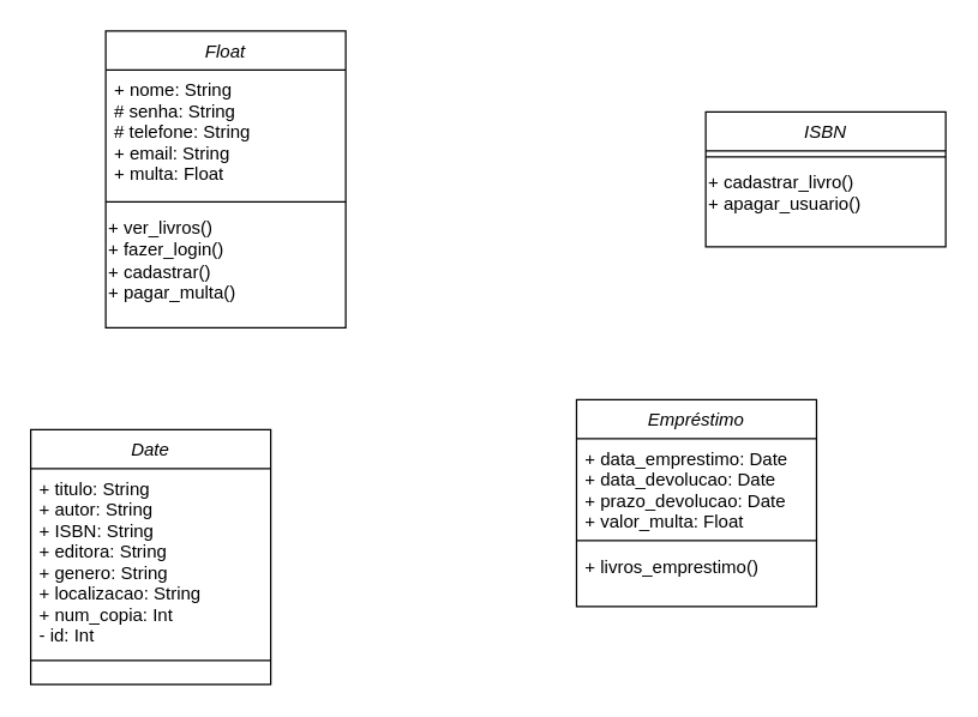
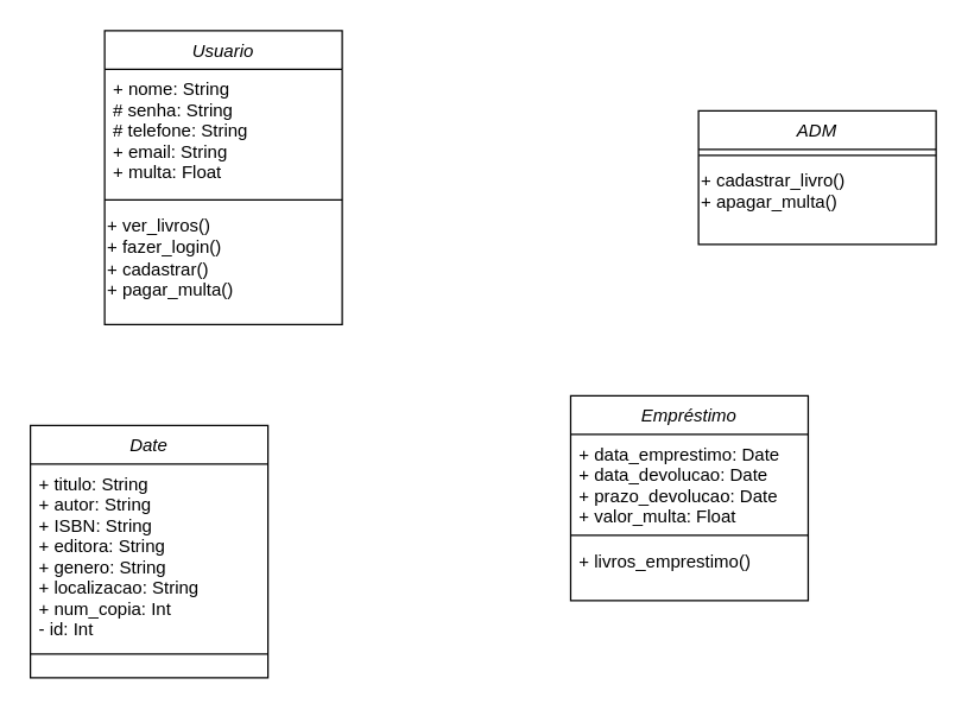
  <mxCell id="0" />
  <mxCell id="1" parent="0" />
- <mxCell id="2" value="Float" style="swimlane;fontStyle=2;align=center;verticalAlign=top;childLayout=stackLayout;horizontal=1;startSize=26;horizontalStack=0;resizeParent=1;resizeLast=0;collapsible=1;marginBottom=0;rounded=0;shadow=0;strokeWidth=1;" parent="1" vertex="1"><mxGeometry x="70" y="20" width="160" height="198" as="geometry"><mxRectangle x="230" y="140" width="160" height="26" as="alternateBounds" /></mxGeometry></mxCell>
+ <mxCell id="2" value="Usuario" style="swimlane;fontStyle=2;align=center;verticalAlign=top;childLayout=stackLayout;horizontal=1;startSize=26;horizontalStack=0;resizeParent=1;resizeLast=0;collapsible=1;marginBottom=0;rounded=0;shadow=0;strokeWidth=1;" parent="1" vertex="1"><mxGeometry x="70" y="20" width="160" height="198" as="geometry"><mxRectangle x="230" y="140" width="160" height="26" as="alternateBounds" /></mxGeometry></mxCell>
  <mxCell id="3" value="+ nome: String&#10;# senha: String&#10;# telefone: String&#10;+ email: String&#10;+ multa: Float" style="text;align=left;verticalAlign=top;spacingLeft=4;spacingRight=4;overflow=hidden;rotatable=0;points=[[0,0.5],[1,0.5]];portConstraint=eastwest;" parent="2" vertex="1"><mxGeometry y="26" width="160" height="84" as="geometry" /></mxCell>
  <mxCell id="4" value="" style="line;html=1;strokeWidth=1;align=left;verticalAlign=middle;spacingTop=-1;spacingLeft=3;spacingRight=3;rotatable=0;labelPosition=right;points=[];portConstraint=eastwest;" parent="2" vertex="1"><mxGeometry y="110" width="160" height="8" as="geometry" /></mxCell>
  <mxCell id="5" value="+ ver_livros()&#10;+ fazer_login()&#10;+ cadastrar()&#10;+ pagar_multa()" style="text;html=1;align=left;verticalAlign=middle;resizable=0;points=[];autosize=1;strokeColor=none;fillColor=none;" parent="2" vertex="1"><mxGeometry y="118" width="160" height="70" as="geometry" /></mxCell>
- <mxCell id="6" value="ISBN" style="swimlane;fontStyle=2;align=center;verticalAlign=top;childLayout=stackLayout;horizontal=1;startSize=26;horizontalStack=0;resizeParent=1;resizeLast=0;collapsible=1;marginBottom=0;rounded=0;shadow=0;strokeWidth=1;" parent="1" vertex="1"><mxGeometry x="470" y="74" width="160" height="90" as="geometry"><mxRectangle x="230" y="140" width="160" height="26" as="alternateBounds" /></mxGeometry></mxCell>
+ <mxCell id="6" value="ADM" style="swimlane;fontStyle=2;align=center;verticalAlign=top;childLayout=stackLayout;horizontal=1;startSize=26;horizontalStack=0;resizeParent=1;resizeLast=0;collapsible=1;marginBottom=0;rounded=0;shadow=0;strokeWidth=1;" parent="1" vertex="1"><mxGeometry x="470" y="74" width="160" height="90" as="geometry"><mxRectangle x="230" y="140" width="160" height="26" as="alternateBounds" /></mxGeometry></mxCell>
  <mxCell id="7" value="" style="line;html=1;strokeWidth=1;align=left;verticalAlign=middle;spacingTop=-1;spacingLeft=3;spacingRight=3;rotatable=0;labelPosition=right;points=[];portConstraint=eastwest;" parent="6" vertex="1"><mxGeometry y="26" width="160" height="8" as="geometry" /></mxCell>
- <mxCell id="8" value="&lt;div&gt;+ cadastrar_livro()&lt;/div&gt;&lt;div&gt;+ apagar_usuario()&lt;/div&gt;" style="text;html=1;align=left;verticalAlign=middle;resizable=0;points=[];autosize=1;strokeColor=none;fillColor=none;" parent="6" vertex="1"><mxGeometry y="34" width="160" height="40" as="geometry" /></mxCell>
+ <mxCell id="8" value="&lt;div&gt;+ cadastrar_livro()&lt;/div&gt;&lt;div&gt;+ apagar_multa()&lt;/div&gt;" style="text;html=1;align=left;verticalAlign=middle;resizable=0;points=[];autosize=1;strokeColor=none;fillColor=none;" parent="6" vertex="1"><mxGeometry y="34" width="160" height="40" as="geometry" /></mxCell>
  <mxCell id="9" value="Date" style="swimlane;fontStyle=2;align=center;verticalAlign=top;childLayout=stackLayout;horizontal=1;startSize=26;horizontalStack=0;resizeParent=1;resizeLast=0;collapsible=1;marginBottom=0;rounded=0;shadow=0;strokeWidth=1;" parent="1" vertex="1"><mxGeometry x="20" y="286" width="160" height="170" as="geometry"><mxRectangle x="230" y="140" width="160" height="26" as="alternateBounds" /></mxGeometry></mxCell>
  <mxCell id="10" value="+ titulo: String&#10;+ autor: String&#10;+ ISBN: String&#10;+ editora: String &#10;+ genero: String&#10;+ localizacao: String&#10;+ num_copia: Int&#10;- id: Int" style="text;align=left;verticalAlign=top;spacingLeft=4;spacingRight=4;overflow=hidden;rotatable=0;points=[[0,0.5],[1,0.5]];portConstraint=eastwest;" parent="9" vertex="1"><mxGeometry y="26" width="160" height="124" as="geometry" /></mxCell>
  <mxCell id="11" value="" style="line;html=1;strokeWidth=1;align=left;verticalAlign=middle;spacingTop=-1;spacingLeft=3;spacingRight=3;rotatable=0;labelPosition=right;points=[];portConstraint=eastwest;" parent="9" vertex="1"><mxGeometry y="150" width="160" height="8" as="geometry" /></mxCell>
  <mxCell id="12" value="Empréstimo" style="swimlane;fontStyle=2;align=center;verticalAlign=top;childLayout=stackLayout;horizontal=1;startSize=26;horizontalStack=0;resizeParent=1;resizeLast=0;collapsible=1;marginBottom=0;rounded=0;shadow=0;strokeWidth=1;" parent="1" vertex="1"><mxGeometry x="383.87" y="266" width="160" height="138" as="geometry"><mxRectangle x="230" y="140" width="160" height="26" as="alternateBounds" /></mxGeometry></mxCell>
  <mxCell id="13" value="+ data_emprestimo: Date&#10;+ data_devolucao: Date&#10;+ prazo_devolucao: Date&#10;+ valor_multa: Float" style="text;align=left;verticalAlign=top;spacingLeft=4;spacingRight=4;overflow=hidden;rotatable=0;points=[[0,0.5],[1,0.5]];portConstraint=eastwest;" parent="12" vertex="1"><mxGeometry y="26" width="160" height="64" as="geometry" /></mxCell>
  <mxCell id="14" value="" style="line;html=1;strokeWidth=1;align=left;verticalAlign=middle;spacingTop=-1;spacingLeft=3;spacingRight=3;rotatable=0;labelPosition=right;points=[];portConstraint=eastwest;" parent="12" vertex="1"><mxGeometry y="90" width="160" height="8" as="geometry" /></mxCell>
  <mxCell id="15" value="+ livros_emprestimo()" style="text;align=left;verticalAlign=top;spacingLeft=4;spacingRight=4;overflow=hidden;rotatable=0;points=[[0,0.5],[1,0.5]];portConstraint=eastwest;" parent="12" vertex="1"><mxGeometry y="98" width="160" height="26" as="geometry" /></mxCell>
